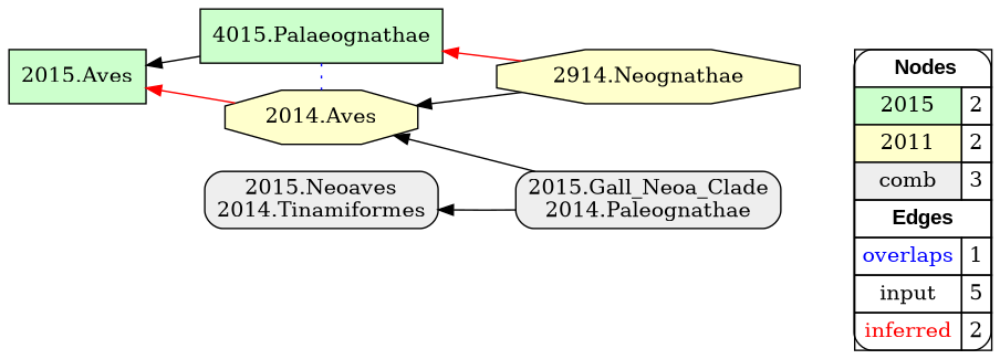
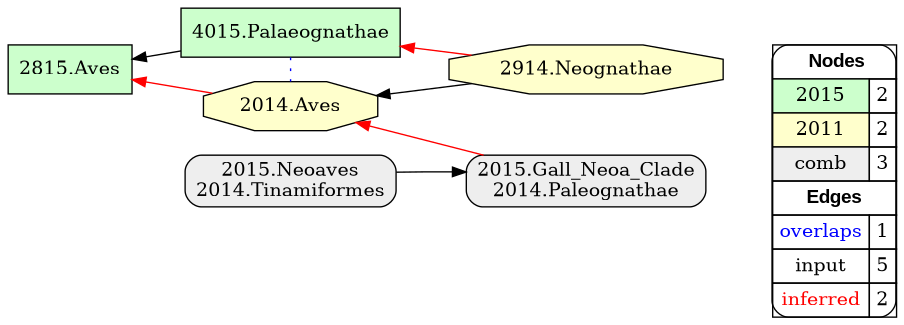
  digraph {
    rankdir=RL
    node [fillcolor="#CCFFCC" shape=box style=filled]
    edge [arrowhead=normal color="#000000" constraint=true penwidth=1 style=solid]
    n1 [fillcolor=white label=<   <TABLE BORDER="0" CELLBORDER="1" CELLSPACING="0" CELLPADDING="4">  <TR> <TD COLSPAN="2"><font face="Arial Black"> Nodes</font></TD> </TR>  <TR>   <TD bgcolor="#CCFFCC">2015</TD>   <TD>2</TD>   </TR>  <TR>   <TD bgcolor="#FFFFCC">2011</TD>   <TD>2</TD>   </TR>  <TR>   <TD bgcolor="#EEEEEE">comb</TD>   <TD>3</TD>   </TR>  <TR> <TD COLSPAN="2"><font face = "Arial Black"> Edges </font></TD> </TR>  <TR>   <TD><font color ="#0000FF">overlaps</font></TD>   <TD>1</TD>   </TR>  <TR>   <TD><font color ="#000000">input</font></TD>   <TD>5</TD>   </TR>  <TR>   <TD><font color ="#FF0000">inferred</font></TD>   <TD>2</TD>   </TR>  </TABLE>   > margin=0 style="filled,rounded"]
    n2 [label="4015.Palaeognathae"]
-   "2015.Aves"
+   "2015.Aves" [label="2815.Aves"]
    "2014.Aves" [fillcolor="#FFFFCC" shape=octagon]
    n5 [fillcolor="#FFFFCC" label="2914.Neognathae" shape=octagon]
    "2015.Gall_Neoa_Clade\n2014.Paleognathae" [fillcolor="#EEEEEE" style="filled,rounded"]
    "2015.Neoaves\n2014.Tinamiformes" [fillcolor="#EEEEEE" style="filled,rounded"]
    subgraph sub_1 {
      rank=source
      n1
    }
    n2 -> "2015.Aves"
    n2 -> "2014.Aves" [arrowhead=none color="#0000FF" constraint=false style=dotted]
    "2014.Aves" -> "2015.Aves" [color="#FF0000"]
    n5 -> n2 [color="#FF0000"]
    n5 -> "2014.Aves"
-   "2015.Gall_Neoa_Clade\n2014.Paleognathae" -> "2014.Aves"
-   "2015.Gall_Neoa_Clade\n2014.Paleognathae" -> "2015.Neoaves\n2014.Tinamiformes"
+   "2015.Gall_Neoa_Clade\n2014.Paleognathae" -> "2014.Aves" [color="#FF0000"]
+   "2015.Neoaves\n2014.Tinamiformes" -> "2015.Gall_Neoa_Clade\n2014.Paleognathae"
  }
